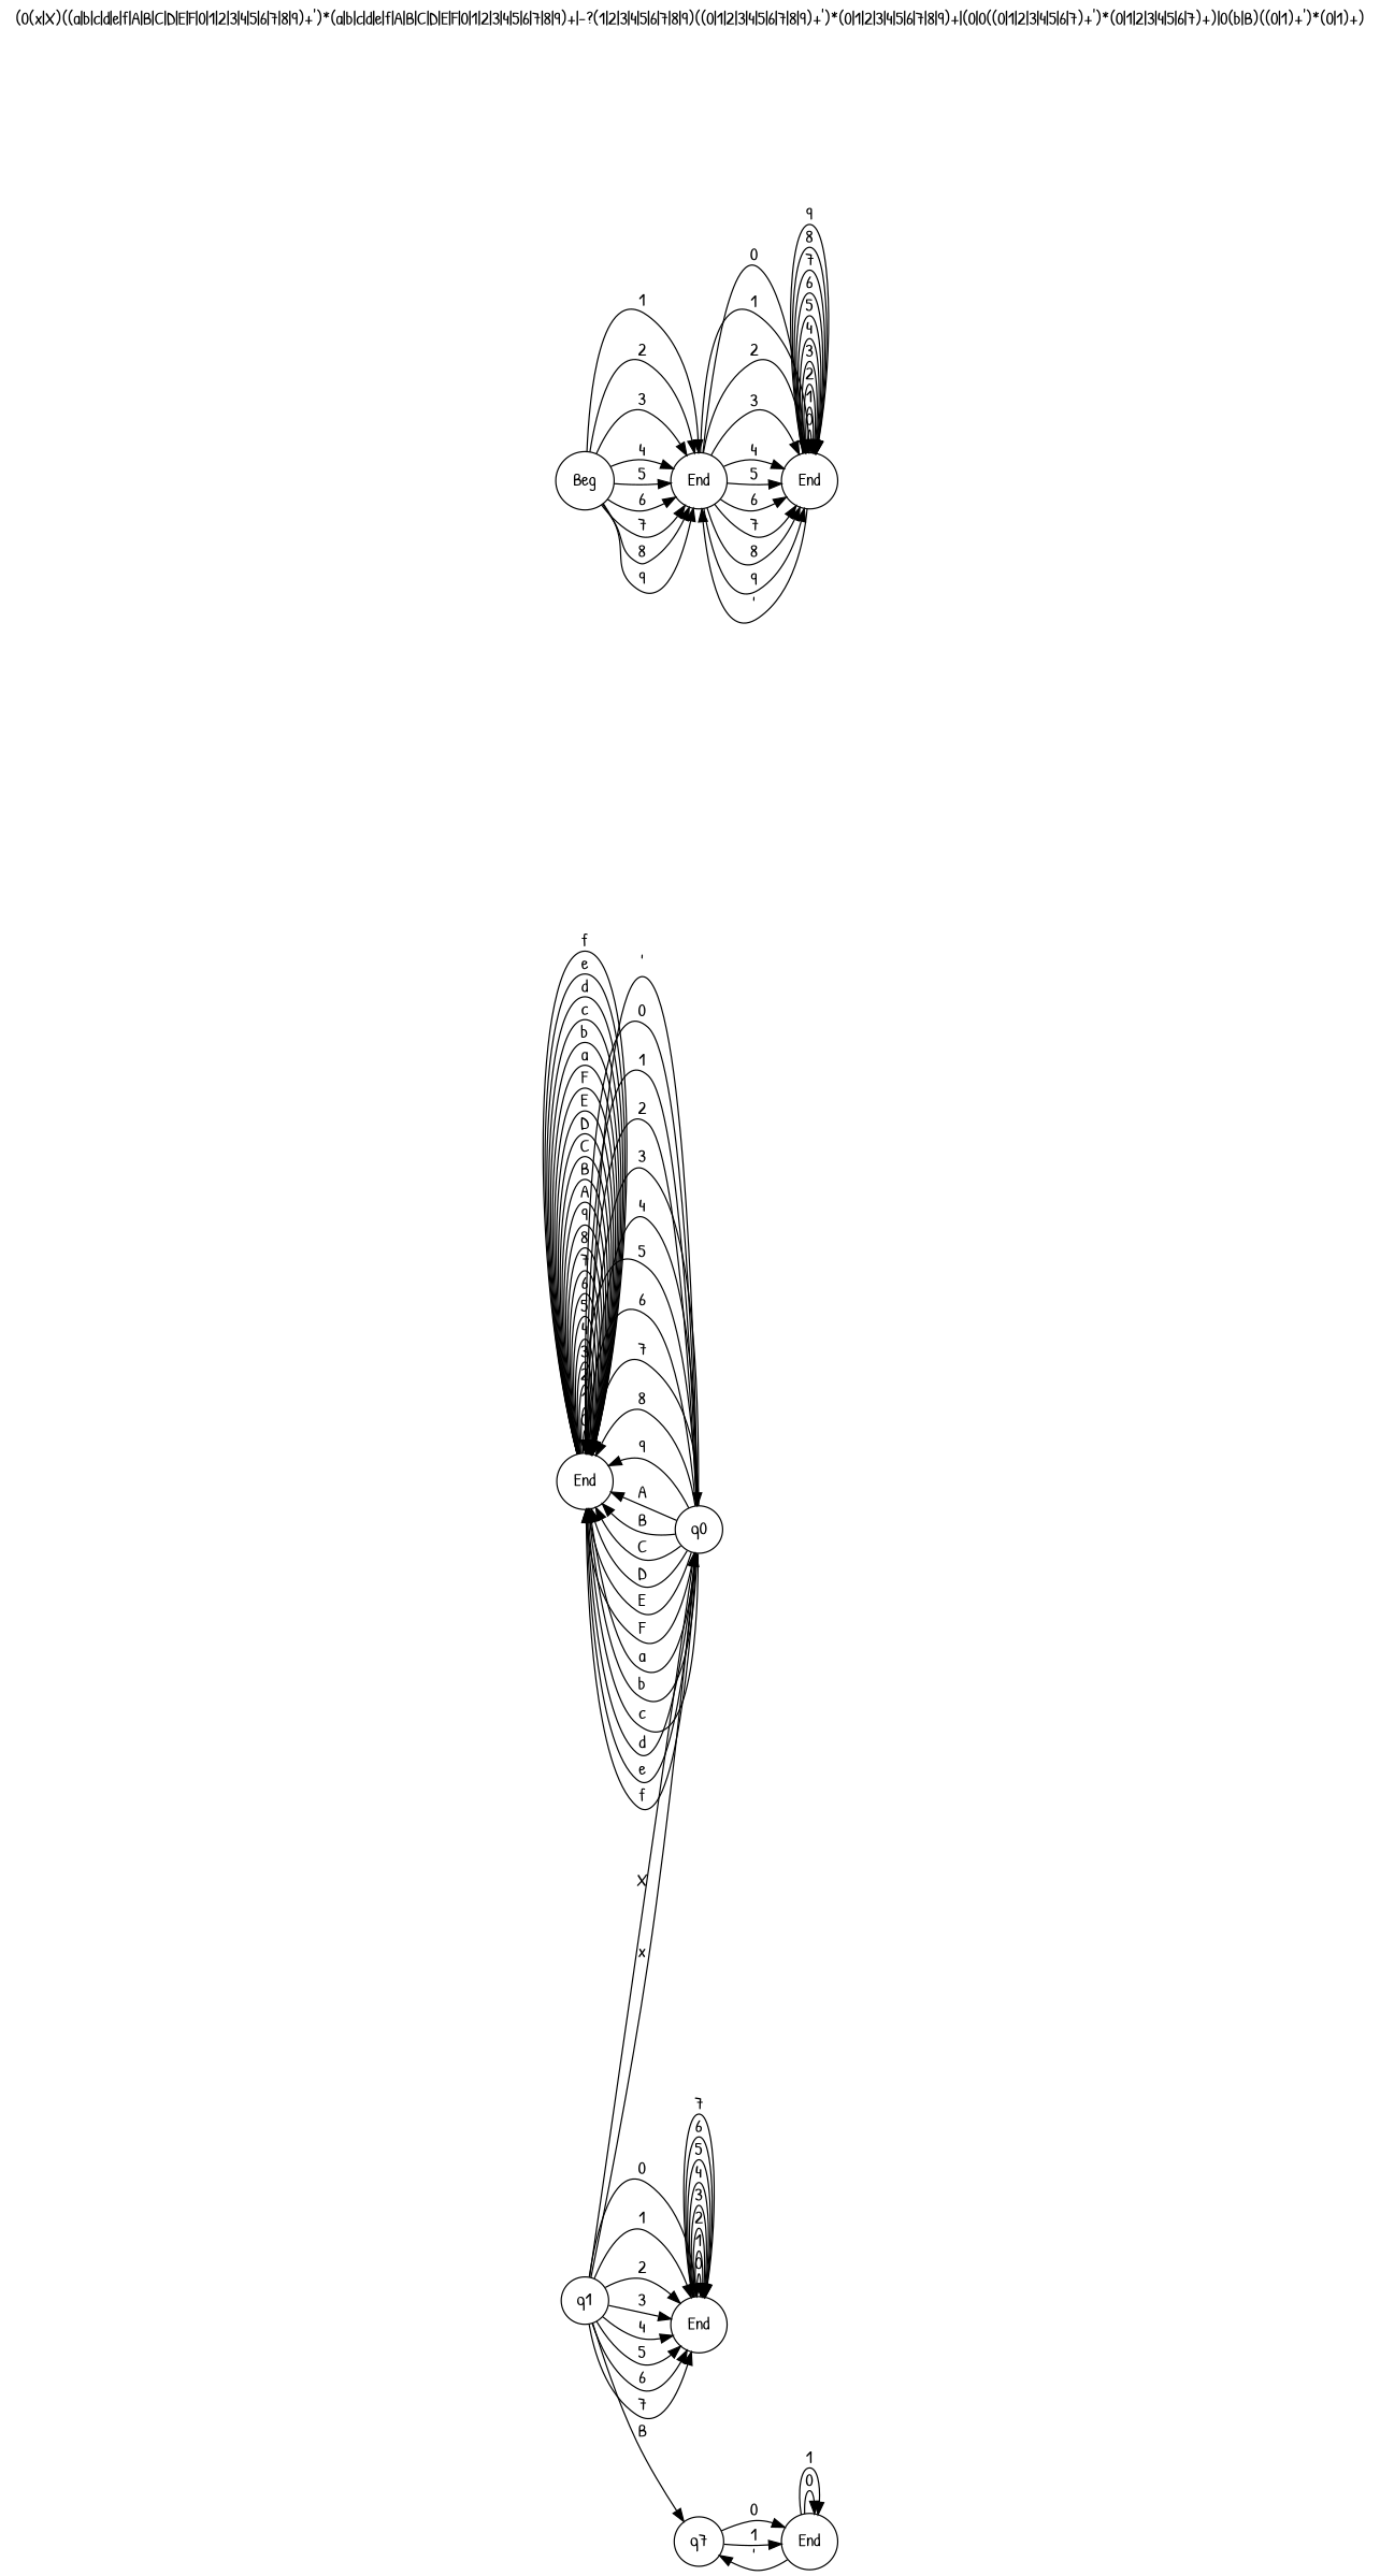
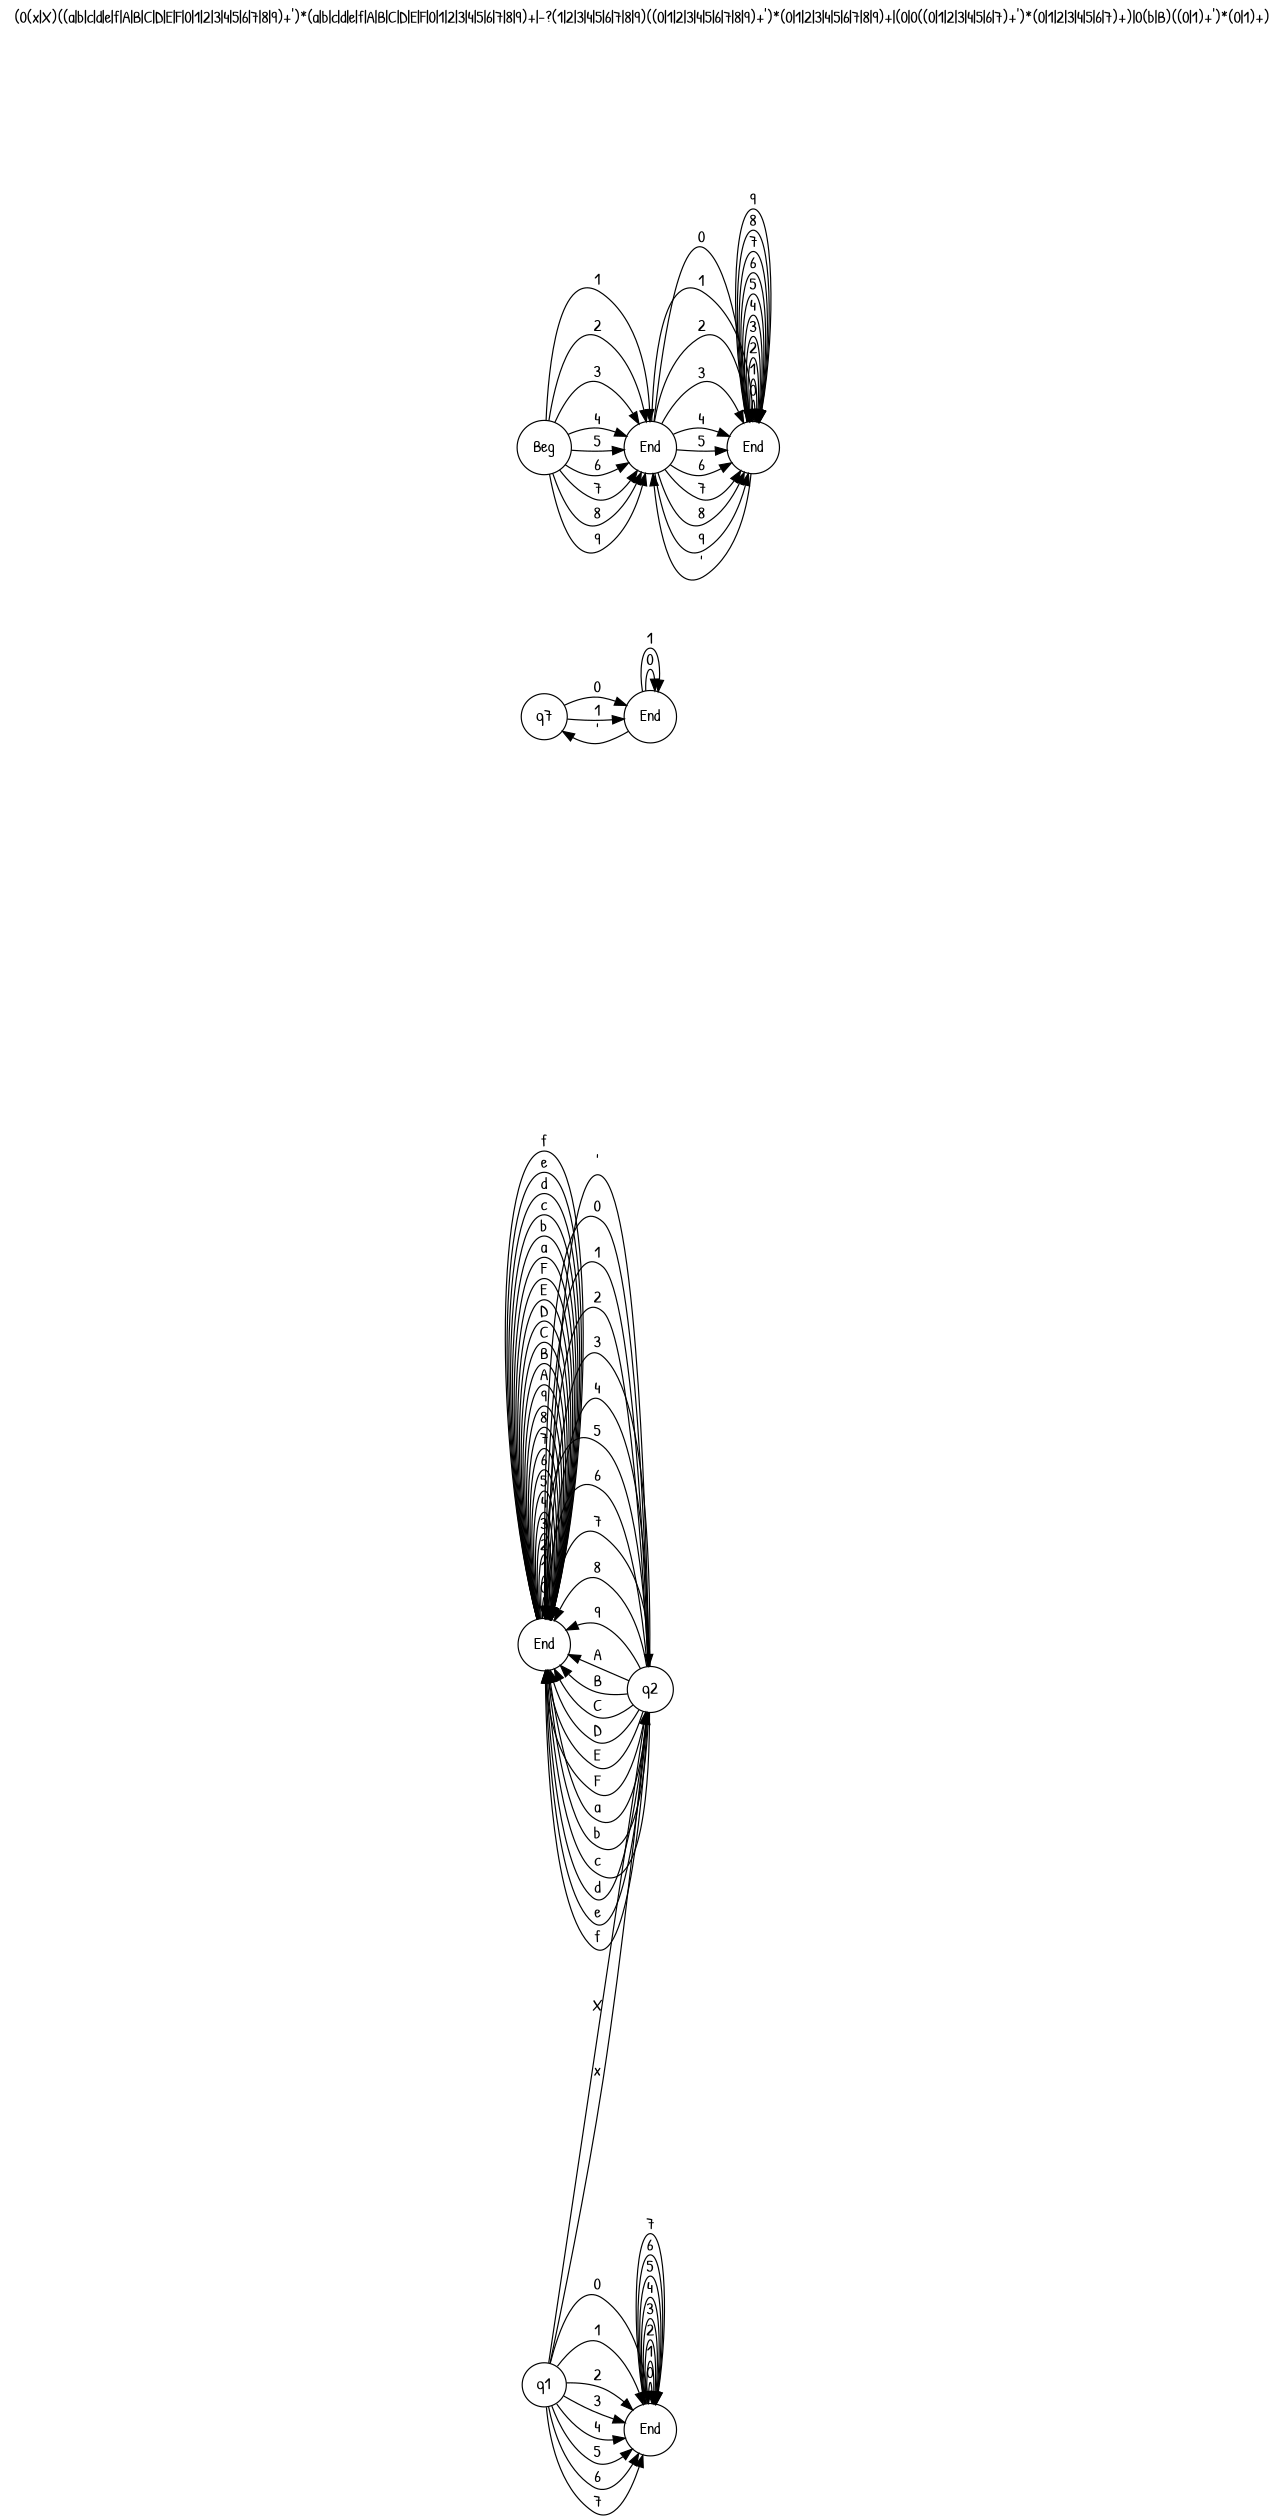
  digraph {
    fontname="Patrick Hand"
    label="(0(x|X)((a|b|c|d|e|f|A|B|C|D|E|F|0|1|2|3|4|5|6|7|8|9)+')*(a|b|c|d|e|f|A|B|C|D|E|F|0|1|2|3|4|5|6|7|8|9)+|-?(1|2|3|4|5|6|7|8|9)((0|1|2|3|4|5|6|7|8|9)+')*(0|1|2|3|4|5|6|7|8|9)+|(0|0((0|1|2|3|4|5|6|7)+')*(0|1|2|3|4|5|6|7)+)|0(b|B)((0|1)+')*(0|1)+)"
    labelloc=t
    rankdir=LR
    node [fontname="Patrick Hand" shape=circle]
    edge [arrowhead=normal arrowtail=dot fontname="Patrick Hand"]
    n1 [label=End]
-   q0
+   q0 [label=q2]
    q1
    n4 [label=End]
    q7
    n6 [label=End]
    n7 [label=Beg]
    n8 [label=End]
    n9 [label=End]
    n1 -> n1 [label=0]
    n1 -> n1 [label=1]
    n1 -> n1 [label=2]
    n1 -> n1 [label=3]
    n1 -> n1 [label=4]
    n1 -> n1 [label=5]
    n1 -> n1 [label=6]
    n1 -> n1 [label=7]
    n1 -> n1 [label=8]
    n1 -> n1 [label=9]
    n1 -> n1 [label=A]
    n1 -> n1 [label=B]
    n1 -> n1 [label=C]
    n1 -> n1 [label=D]
    n1 -> n1 [label=E]
    n1 -> n1 [label=F]
    n1 -> n1 [label=a]
    n1 -> n1 [label=b]
    n1 -> n1 [label=c]
    n1 -> n1 [label=d]
    n1 -> n1 [label=e]
    n1 -> n1 [label=f]
    n1 -> q0 [label="'"]
    q0 -> n1 [label=0]
    q0 -> n1 [label=1]
    q0 -> n1 [label=2]
    q0 -> n1 [label=3]
    q0 -> n1 [label=4]
    q0 -> n1 [label=5]
    q0 -> n1 [label=6]
    q0 -> n1 [label=7]
    q0 -> n1 [label=8]
    q0 -> n1 [label=9]
    q0 -> n1 [label=A]
    q0 -> n1 [label=B]
    q0 -> n1 [label=C]
    q0 -> n1 [label=D]
    q0 -> n1 [label=E]
    q0 -> n1 [label=F]
    q0 -> n1 [label=a]
    q0 -> n1 [label=b]
    q0 -> n1 [label=c]
    q0 -> n1 [label=d]
    q0 -> n1 [label=e]
    q0 -> n1 [label=f]
    q1 -> q0 [label=X]
    q1 -> q0 [label=x]
    q1 -> n4 [label=0]
    q1 -> n4 [label=1]
    q1 -> n4 [label=2]
    q1 -> n4 [label=3]
    q1 -> n4 [label=4]
    q1 -> n4 [label=5]
    q1 -> n4 [label=6]
    q1 -> n4 [label=7]
-   q1 -> q7 [label=B]
    n4 -> n4 [label=0]
    n4 -> n4 [label=1]
    n4 -> n4 [label=2]
    n4 -> n4 [label=3]
    n4 -> n4 [label=4]
    n4 -> n4 [label=5]
    n4 -> n4 [label=6]
    n4 -> n4 [label=7]
    q7 -> n6 [label=0]
    q7 -> n6 [label=1]
    n6 -> q7 [label="'"]
    n6 -> n6 [label=0]
    n6 -> n6 [label=1]
    n7 -> n8 [label=1]
    n7 -> n8 [label=2]
    n7 -> n8 [label=3]
    n7 -> n8 [label=4]
    n7 -> n8 [label=5]
    n7 -> n8 [label=6]
    n7 -> n8 [label=7]
    n7 -> n8 [label=8]
    n7 -> n8 [label=9]
    n8 -> n9 [label=0]
    n8 -> n9 [label=1]
    n8 -> n9 [label=2]
    n8 -> n9 [label=3]
    n8 -> n9 [label=4]
    n8 -> n9 [label=5]
    n8 -> n9 [label=6]
    n8 -> n9 [label=7]
    n8 -> n9 [label=8]
    n8 -> n9 [label=9]
    n9 -> n8 [label="'"]
    n9 -> n9 [label=0]
    n9 -> n9 [label=1]
    n9 -> n9 [label=2]
    n9 -> n9 [label=3]
    n9 -> n9 [label=4]
    n9 -> n9 [label=5]
    n9 -> n9 [label=6]
    n9 -> n9 [label=7]
    n9 -> n9 [label=8]
    n9 -> n9 [label=9]
  }
